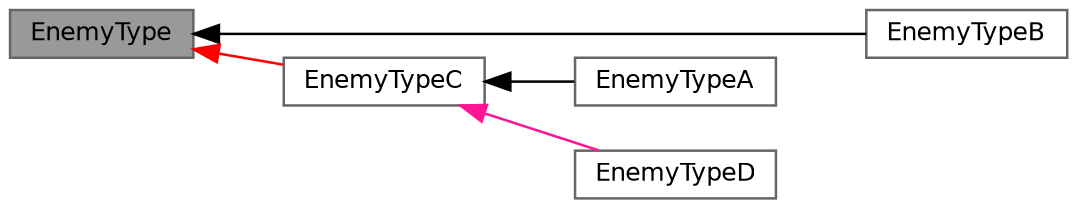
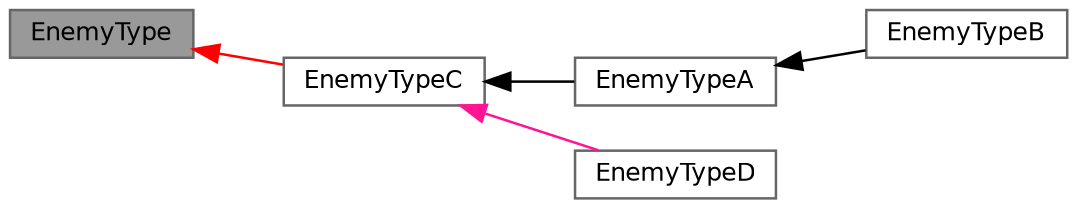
  digraph {
    rankdir=LR
    node [color=gray40 fillcolor=white fontname=Helvetica fontsize=10 shape=box style=filled]
    edge [color=black dir=back fontname=Helvetica fontsize=10 labelfontname=Helvetica labelfontsize=10 style=solid]
    n1 [fillcolor=grey60 fontcolor=black height=0.2 label=EnemyType width=0.4]
    n2 [height=0.2 label=EnemyTypeB width=0.4]
    n3 [height=0.2 label=EnemyTypeC width=0.4]
    n4 [height=0.2 label=EnemyTypeA width=0.4]
    n5 [height=0.2 label=EnemyTypeD width=0.4]
-   n1 -> n2
+   n4 -> n2
    n1 -> n3 [color=red]
    n3 -> n4
    n3 -> n5 [color=deeppink]
  }
